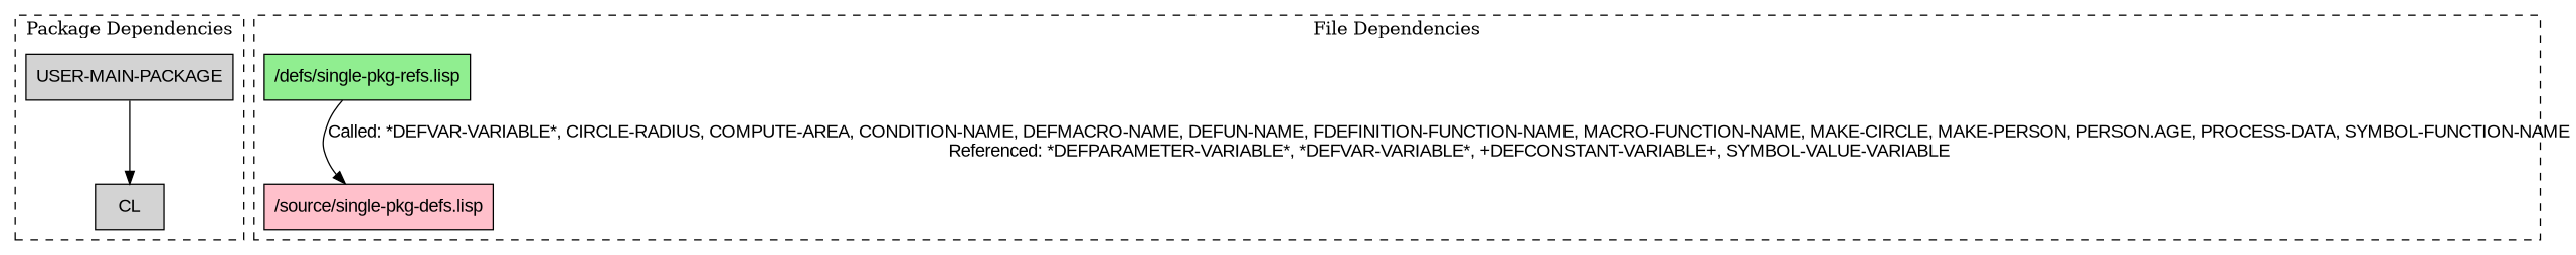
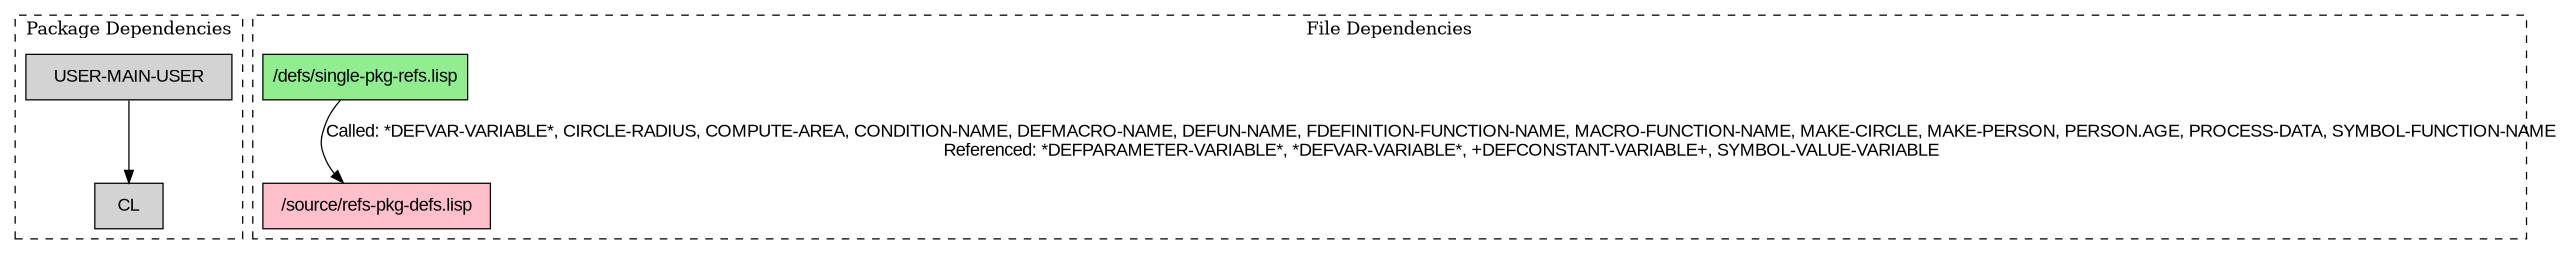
  digraph {
    compound=true
    rankdir=TB
    node [fillcolor=lightgrey fontname=Arial shape=box style=filled]
    edge [fontname=Arial]
-   n1 [label="USER-MAIN-PACKAGE"]
+   n1 [label="USER-MAIN-USER"]
    n2 [label=CL]
-   n3 [fillcolor=pink label="/source/single-pkg-defs.lisp"]
+   n3 [fillcolor=pink label="/source/refs-pkg-defs.lisp"]
    n4 [fillcolor=lightgreen label="/defs/single-pkg-refs.lisp"]
    subgraph cluster_1 {
      label="Package Dependencies"
      style=dashed
      n1
      n2
    }
    subgraph cluster_2 {
      label="System Dependencies"
      style=dashed
    }
    subgraph cluster_3 {
      label="File Dependencies"
      style=dashed
      n3
      n4
    }
    n1 -> n2
    n4 -> n3 [label="Called: *DEFVAR-VARIABLE*, CIRCLE-RADIUS, COMPUTE-AREA, CONDITION-NAME, DEFMACRO-NAME, DEFUN-NAME, FDEFINITION-FUNCTION-NAME, MACRO-FUNCTION-NAME, MAKE-CIRCLE, MAKE-PERSON, PERSON.AGE, PROCESS-DATA, SYMBOL-FUNCTION-NAME\nReferenced: *DEFPARAMETER-VARIABLE*, *DEFVAR-VARIABLE*, +DEFCONSTANT-VARIABLE+, SYMBOL-VALUE-VARIABLE"]
  }
